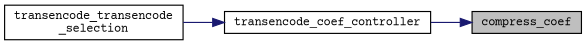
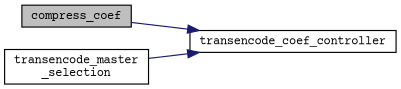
  digraph {
    fontname="Courier Prime"
    rankdir=RL
    node [color=black fontname="Courier Prime" fontsize=10 shape=record]
    edge [color=midnightblue dir=back fontname="Courier Prime" fontsize=10 labelfontname=Helvetica labelfontsize=10 style=solid]
    n1 [fillcolor=grey75 fontcolor=black height=0.2 label=compress_coef style=filled width=0.4]
    n2 [height=0.2 label=transencode_coef_controller width=0.4]
-   n3 [height=0.2 label="transencode_transencode\l_selection" width=0.4]
-   n1 -> n2
+   n3 [height=0.2 label="transencode_master\l_selection" width=0.4]
+   n2 -> n1
    n2 -> n3
  }
